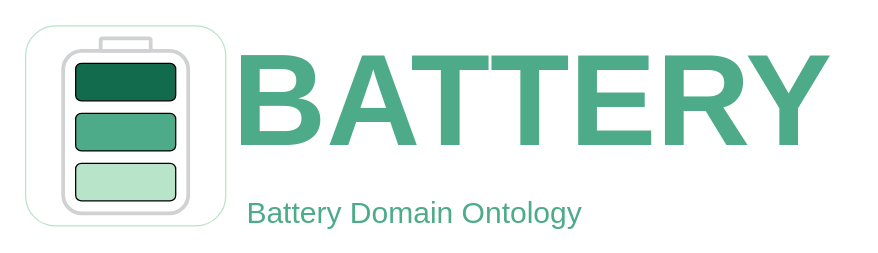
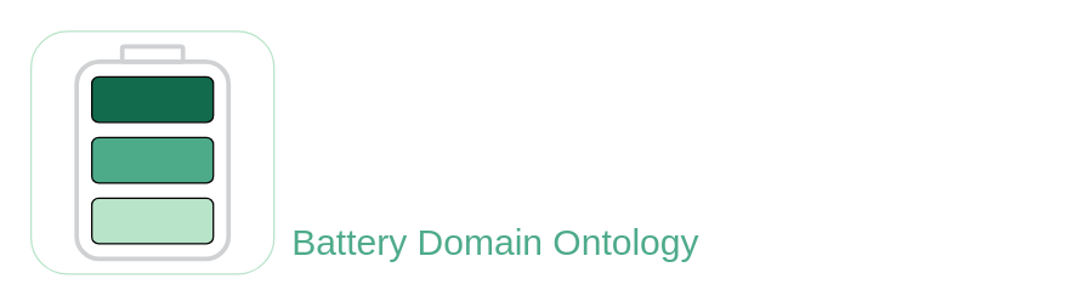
  <mxCell id="0" />
  <mxCell id="1" parent="0" />
- <mxCell id="2" value="&lt;font color=&quot;#4eab8a&quot; style=&quot;font-size: 104px;&quot;&gt;BATTERY&lt;/font&gt;" style="text;strokeColor=none;fillColor=none;html=1;fontSize=24;fontStyle=1;verticalAlign=middle;align=center;" parent="1" vertex="1"><mxGeometry x="180" y="20" width="490" height="120" as="geometry" /></mxCell>
- <mxCell id="3" value="&lt;span style=&quot;font-weight: normal;&quot;&gt;&lt;font color=&quot;#4eab8a&quot;&gt;Battery Domain Ontology&lt;/font&gt;&lt;/span&gt;" style="text;strokeColor=none;fillColor=none;html=1;fontSize=24;fontStyle=1;verticalAlign=middle;align=left;" parent="1" vertex="1"><mxGeometry x="195" y="150" width="490" height="40" as="geometry" /></mxCell>
+ <mxCell id="3" value="&lt;span style=&quot;font-weight: normal;&quot;&gt;&lt;font color=&quot;#4eab8a&quot;&gt;Battery Domain Ontology&lt;/font&gt;&lt;/span&gt;" style="text;strokeColor=none;fillColor=none;html=1;fontSize=24;fontStyle=1;verticalAlign=middle;align=left;" parent="1" vertex="1"><mxGeometry x="190" y="140" width="490" height="40" as="geometry" /></mxCell>
  <mxCell id="4" value="" style="rounded=1;whiteSpace=wrap;html=1;fontColor=#4EAB8A;strokeWidth=1;strokeColor=#B8E4C9;" vertex="1" parent="1"><mxGeometry x="20" y="20" width="160" height="160" as="geometry" /></mxCell>
  <mxCell id="5" value="" style="rounded=1;whiteSpace=wrap;html=1;fontColor=#4EAB8A;strokeWidth=3;strokeColor=#cfd1d3;" vertex="1" parent="1"><mxGeometry x="50" y="40" width="100" height="130" as="geometry" /></mxCell>
  <mxCell id="6" value="" style="rounded=1;whiteSpace=wrap;html=1;fontColor=#4EAB8A;strokeWidth=3;strokeColor=#cfd1d3;" vertex="1" parent="1"><mxGeometry x="80" y="30" width="40" height="10" as="geometry" /></mxCell>
  <mxCell id="7" value="" style="rounded=1;whiteSpace=wrap;html=1;fontColor=#4EAB8A;fillStyle=solid;fillColor=#b8e4c9;" vertex="1" parent="1"><mxGeometry x="60" y="130" width="80" height="30" as="geometry" /></mxCell>
  <mxCell id="8" value="" style="rounded=1;whiteSpace=wrap;html=1;fontColor=#4EAB8A;fillColor=#4EAB8a;" vertex="1" parent="1"><mxGeometry x="60" y="90" width="80" height="30" as="geometry" /></mxCell>
  <mxCell id="9" value="" style="rounded=1;whiteSpace=wrap;html=1;fontColor=#4EAB8A;fillColor=#136b4e;" vertex="1" parent="1"><mxGeometry x="60" y="50" width="80" height="30" as="geometry" /></mxCell>
